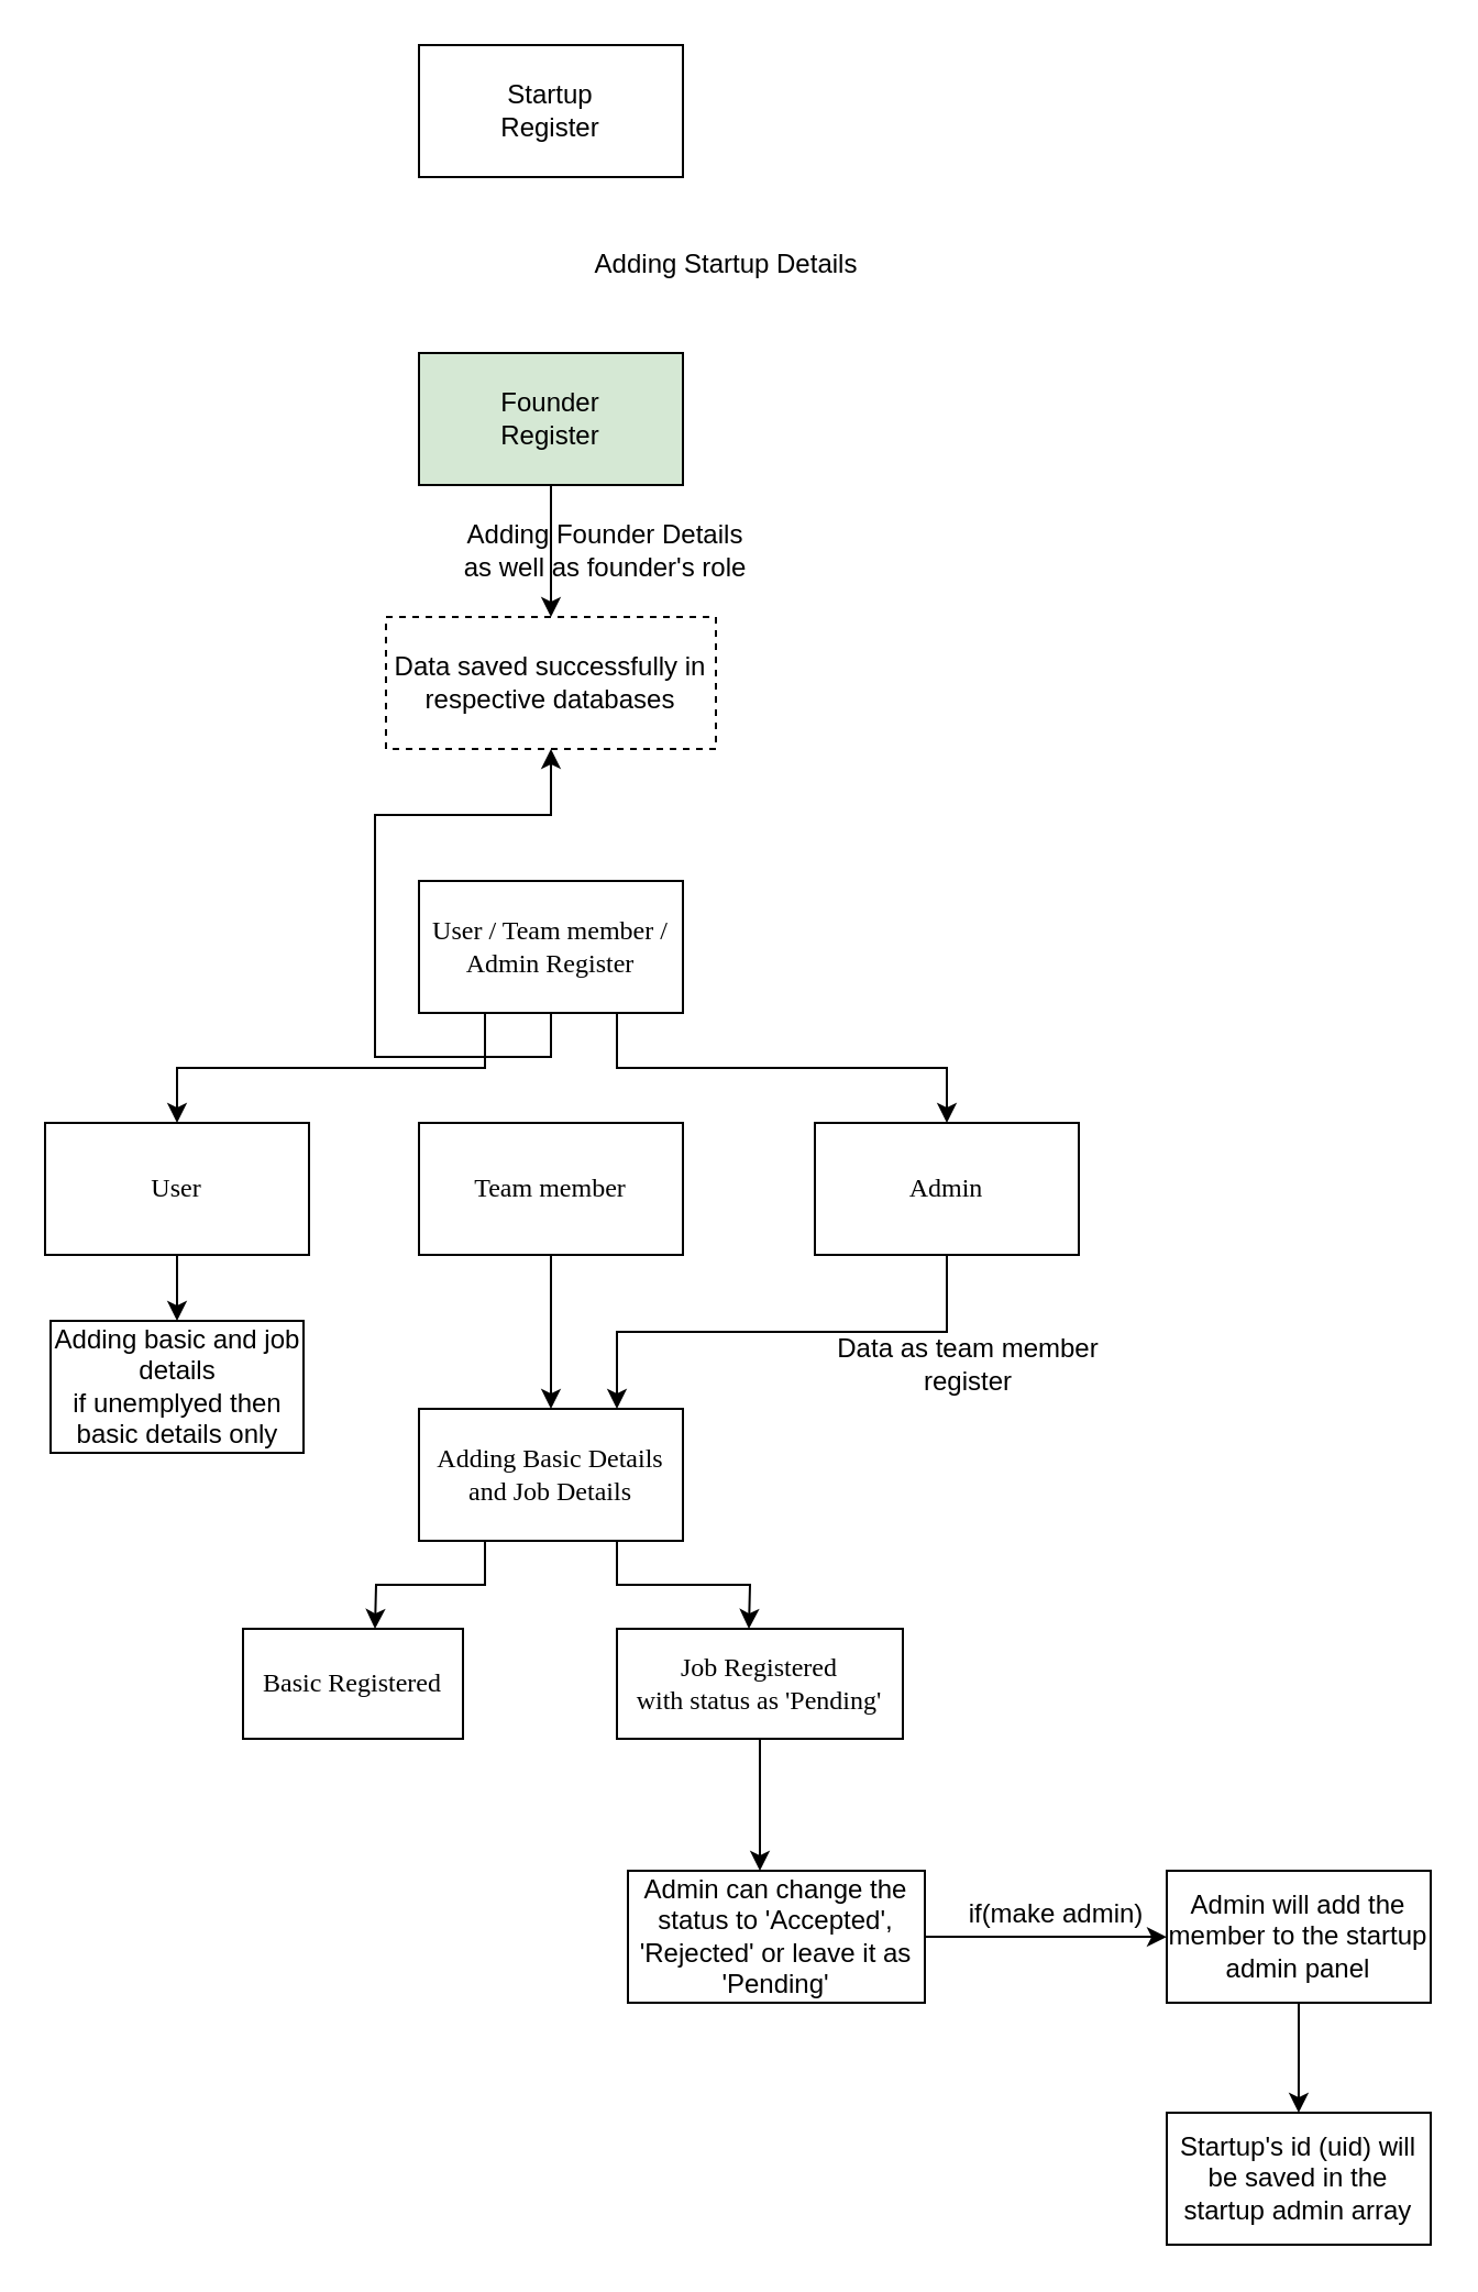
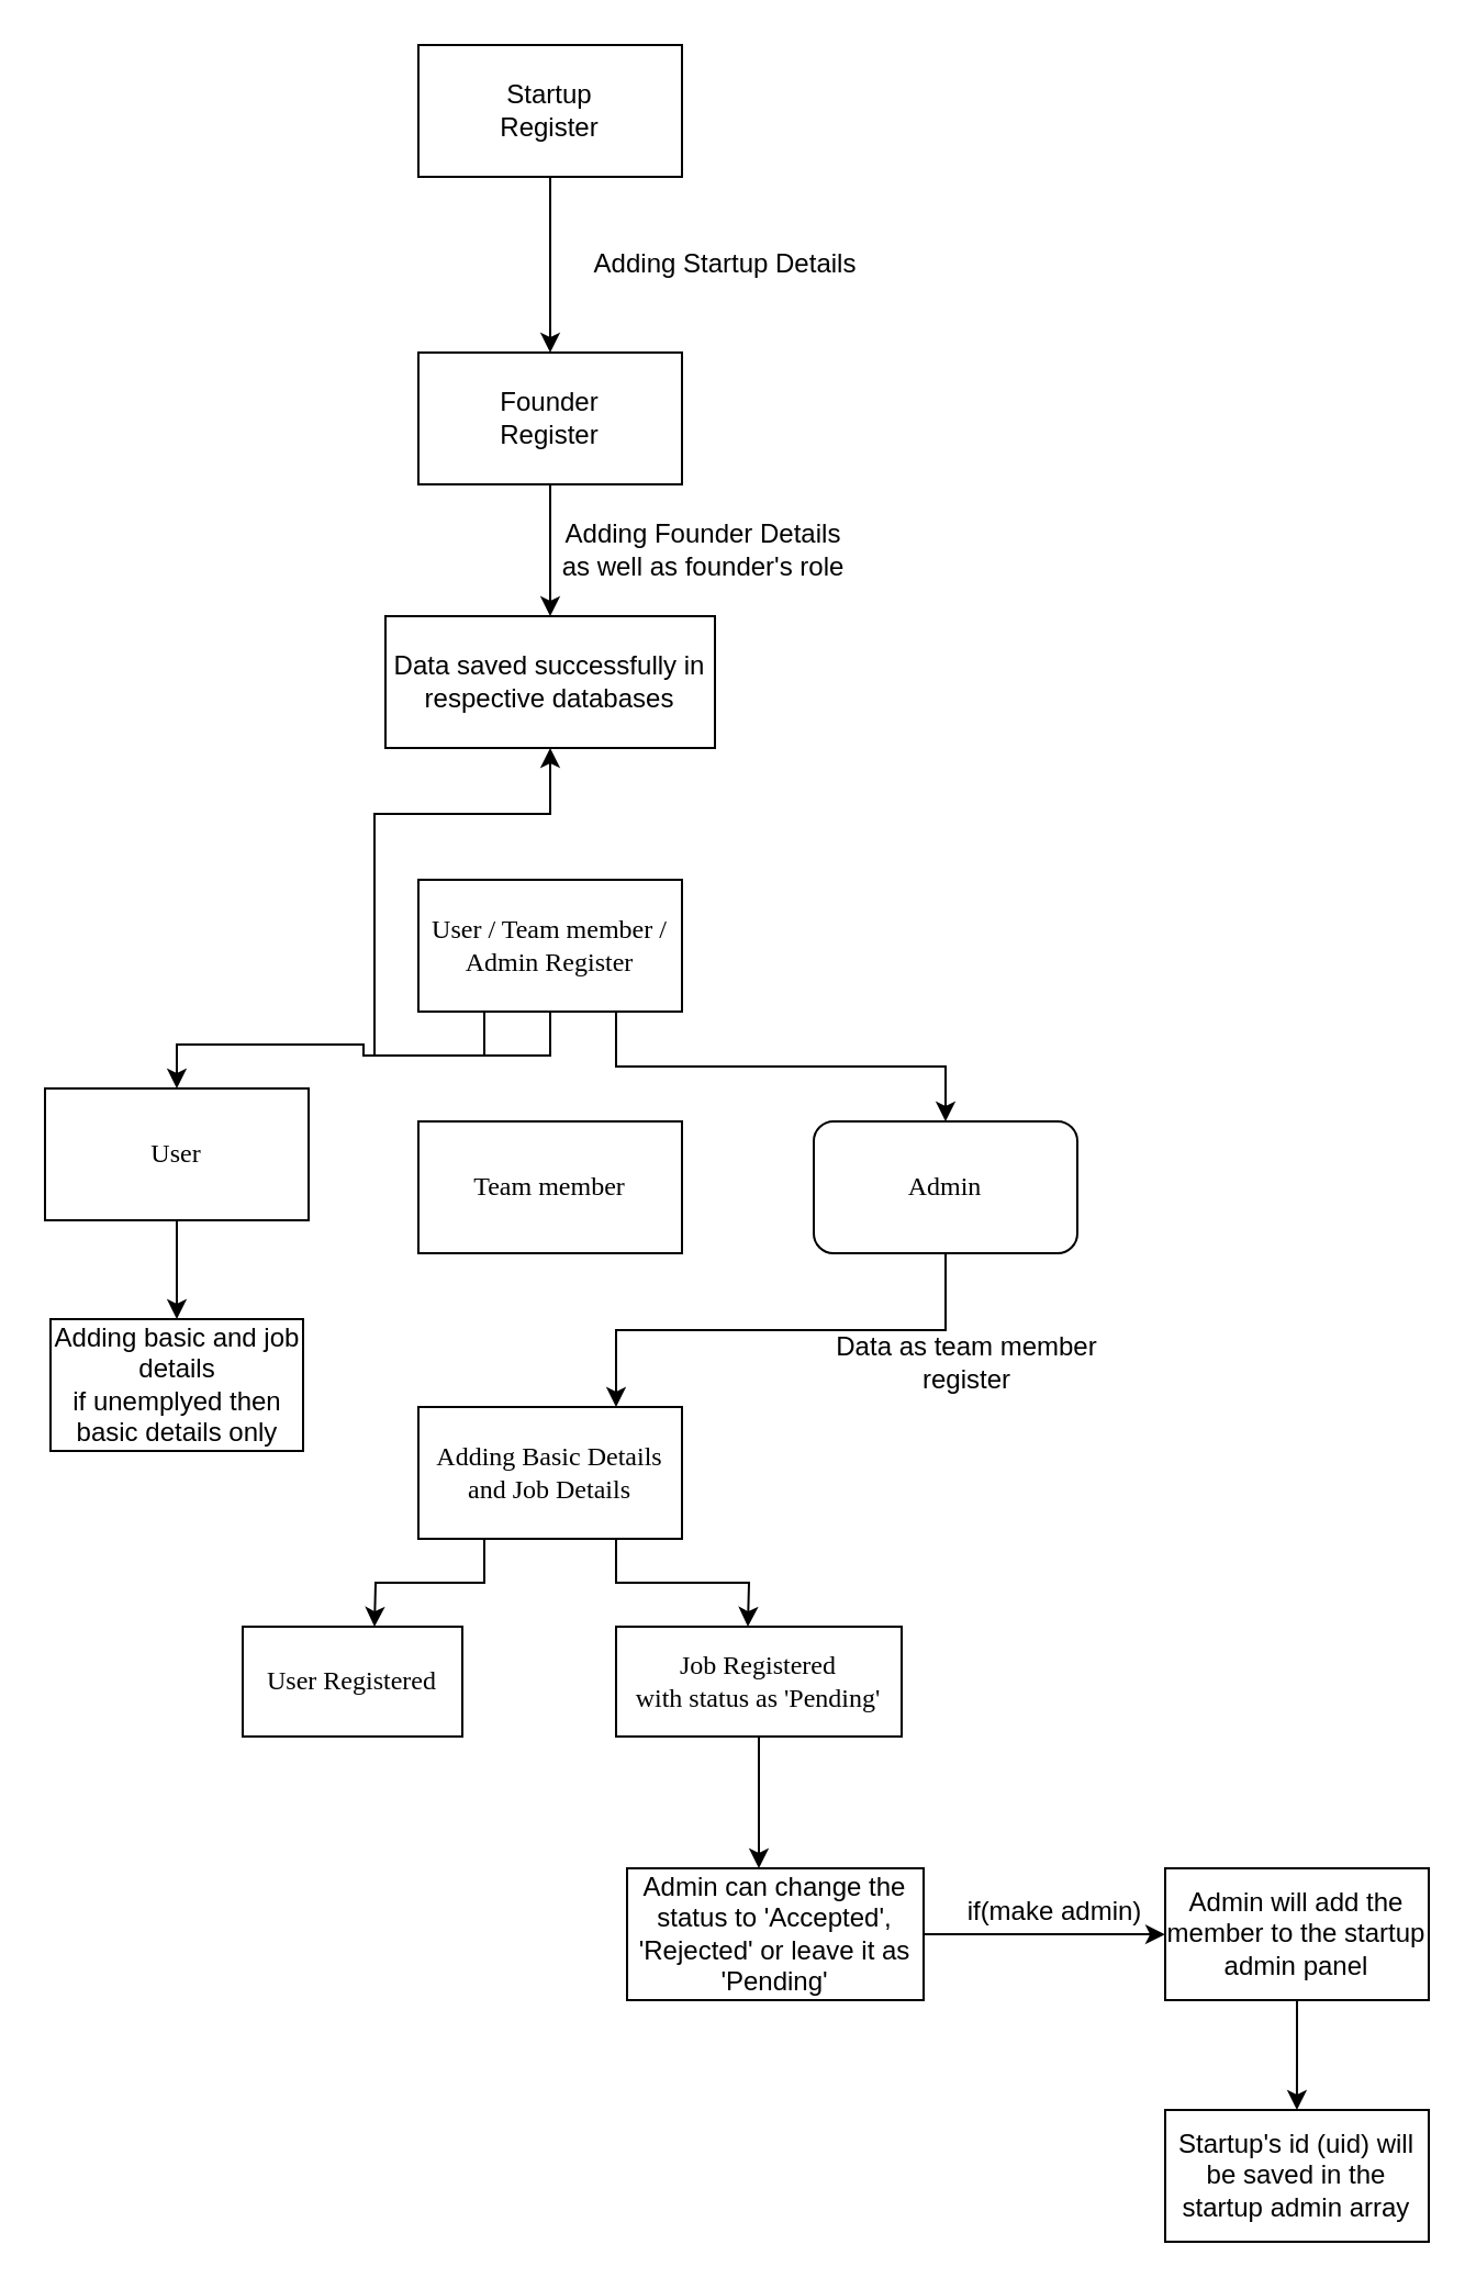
  <mxCell id="0" />
  <mxCell id="1" parent="0" />
+ <mxCell id="2" style="edgeStyle=orthogonalEdgeStyle;rounded=0;orthogonalLoop=1;jettySize=auto;html=1;entryX=0.5;entryY=0;entryDx=0;entryDy=0;" parent="1" source="3" target="5" edge="1"><mxGeometry relative="1" as="geometry" /></mxCell>
  <mxCell id="3" value="&lt;div&gt;Startup&lt;/div&gt;&lt;div&gt;Register&lt;br&gt;&lt;/div&gt;" style="rounded=0;whiteSpace=wrap;html=1;" parent="1" vertex="1"><mxGeometry x="190" y="20" width="120" height="60" as="geometry" /></mxCell>
  <mxCell id="4" style="edgeStyle=orthogonalEdgeStyle;rounded=0;orthogonalLoop=1;jettySize=auto;html=1;exitX=0.5;exitY=1;exitDx=0;exitDy=0;entryX=0.5;entryY=0;entryDx=0;entryDy=0;" parent="1" source="5" target="7" edge="1"><mxGeometry relative="1" as="geometry" /></mxCell>
- <mxCell id="5" value="&lt;div&gt;Founder&lt;/div&gt;&lt;div&gt;Register&lt;br&gt;&lt;/div&gt;" style="rounded=0;whiteSpace=wrap;html=1;fillColor=#d5e8d4;" parent="1" vertex="1"><mxGeometry x="190" y="160" width="120" height="60" as="geometry" /></mxCell>
+ <mxCell id="5" value="&lt;div&gt;Founder&lt;/div&gt;&lt;div&gt;Register&lt;br&gt;&lt;/div&gt;" style="rounded=0;whiteSpace=wrap;html=1;" parent="1" vertex="1"><mxGeometry x="190" y="160" width="120" height="60" as="geometry" /></mxCell>
  <mxCell id="6" value="Adding Startup Details" style="text;html=1;strokeColor=none;fillColor=none;align=center;verticalAlign=middle;whiteSpace=wrap;rounded=0;" parent="1" vertex="1"><mxGeometry x="260" y="110" width="140" height="20" as="geometry" /></mxCell>
- <mxCell id="7" value="Data saved successfully in respective databases" style="rounded=0;whiteSpace=wrap;html=1;dashed=1;" parent="1" vertex="1"><mxGeometry x="175" y="280" width="150" height="60" as="geometry" /></mxCell>
- <mxCell id="8" value="Adding Founder Details as well as founder's role" style="text;html=1;strokeColor=none;fillColor=none;align=center;verticalAlign=middle;whiteSpace=wrap;rounded=0;" parent="1" vertex="1"><mxGeometry x="205" y="240" width="140" height="20" as="geometry" /></mxCell>
+ <mxCell id="7" value="Data saved successfully in respective databases" style="rounded=0;whiteSpace=wrap;html=1;" parent="1" vertex="1"><mxGeometry x="175" y="280" width="150" height="60" as="geometry" /></mxCell>
+ <mxCell id="8" value="Adding Founder Details as well as founder's role" style="text;html=1;strokeColor=none;fillColor=none;align=center;verticalAlign=middle;whiteSpace=wrap;rounded=0;" parent="1" vertex="1"><mxGeometry x="250" y="240" width="140" height="20" as="geometry" /></mxCell>
  <mxCell id="9" style="edgeStyle=orthogonalEdgeStyle;rounded=0;orthogonalLoop=1;jettySize=auto;html=1;exitX=0.25;exitY=1;exitDx=0;exitDy=0;entryX=0.5;entryY=0;entryDx=0;entryDy=0;" parent="1" source="12" target="14" edge="1"><mxGeometry relative="1" as="geometry" /></mxCell>
  <mxCell id="10" style="edgeStyle=orthogonalEdgeStyle;rounded=0;orthogonalLoop=1;jettySize=auto;html=1;exitX=0.75;exitY=1;exitDx=0;exitDy=0;entryX=0.5;entryY=0;entryDx=0;entryDy=0;" parent="1" source="12" target="18" edge="1"><mxGeometry relative="1" as="geometry" /></mxCell>
  <mxCell id="11" style="edgeStyle=orthogonalEdgeStyle;rounded=0;orthogonalLoop=1;jettySize=auto;html=1;exitX=0.5;exitY=1;exitDx=0;exitDy=0;" parent="1" source="12" target="7" edge="1"><mxGeometry relative="1" as="geometry" /></mxCell>
  <mxCell id="12" value="&lt;font face=&quot;Verdana&quot;&gt;&lt;font face=&quot;Georgia&quot;&gt;User / Team member / Admin Register&lt;/font&gt;&lt;br&gt;&lt;/font&gt;" style="rounded=0;whiteSpace=wrap;html=1;" parent="1" vertex="1"><mxGeometry x="190" y="400" width="120" height="60" as="geometry" /></mxCell>
  <mxCell id="13" style="edgeStyle=orthogonalEdgeStyle;rounded=0;orthogonalLoop=1;jettySize=auto;html=1;entryX=0.5;entryY=0;entryDx=0;entryDy=0;" parent="1" source="14" target="27" edge="1"><mxGeometry relative="1" as="geometry" /></mxCell>
- <mxCell id="14" value="&lt;font face=&quot;Georgia&quot;&gt;User&lt;/font&gt;" style="rounded=0;whiteSpace=wrap;html=1;" parent="1" vertex="1"><mxGeometry x="20" y="510" width="120" height="60" as="geometry" /></mxCell>
- <mxCell id="15" style="edgeStyle=orthogonalEdgeStyle;rounded=0;orthogonalLoop=1;jettySize=auto;html=1;" parent="1" source="16" target="21" edge="1"><mxGeometry relative="1" as="geometry" /></mxCell>
+ <mxCell id="14" value="&lt;font face=&quot;Georgia&quot;&gt;User&lt;/font&gt;" style="rounded=0;whiteSpace=wrap;html=1;" parent="1" vertex="1"><mxGeometry x="20" y="495" width="120" height="60" as="geometry" /></mxCell>
  <mxCell id="16" value="&lt;font face=&quot;Verdana&quot;&gt;&lt;font face=&quot;Georgia&quot;&gt;Team member&lt;/font&gt;&lt;br&gt;&lt;/font&gt;" style="rounded=0;whiteSpace=wrap;html=1;" parent="1" vertex="1"><mxGeometry x="190" y="510" width="120" height="60" as="geometry" /></mxCell>
  <mxCell id="17" style="edgeStyle=orthogonalEdgeStyle;rounded=0;orthogonalLoop=1;jettySize=auto;html=1;exitX=0.5;exitY=1;exitDx=0;exitDy=0;entryX=0.75;entryY=0;entryDx=0;entryDy=0;" parent="1" source="18" target="21" edge="1"><mxGeometry relative="1" as="geometry" /></mxCell>
- <mxCell id="18" value="&lt;font face=&quot;Georgia&quot;&gt;Admin&lt;/font&gt;" style="rounded=0;whiteSpace=wrap;html=1;" parent="1" vertex="1"><mxGeometry x="370" y="510" width="120" height="60" as="geometry" /></mxCell>
+ <mxCell id="18" value="&lt;font face=&quot;Georgia&quot;&gt;Admin&lt;/font&gt;" style="whiteSpace=wrap;html=1;rounded=1;" parent="1" vertex="1"><mxGeometry x="370" y="510" width="120" height="60" as="geometry" /></mxCell>
  <mxCell id="19" style="edgeStyle=orthogonalEdgeStyle;rounded=0;orthogonalLoop=1;jettySize=auto;html=1;exitX=0.25;exitY=1;exitDx=0;exitDy=0;" parent="1" source="21" edge="1"><mxGeometry relative="1" as="geometry"><mxPoint x="170" y="740" as="targetPoint" /></mxGeometry></mxCell>
  <mxCell id="20" style="edgeStyle=orthogonalEdgeStyle;rounded=0;orthogonalLoop=1;jettySize=auto;html=1;exitX=0.75;exitY=1;exitDx=0;exitDy=0;" parent="1" source="21" edge="1"><mxGeometry relative="1" as="geometry"><mxPoint x="340" y="740" as="targetPoint" /></mxGeometry></mxCell>
  <mxCell id="21" value="&lt;div&gt;&lt;font face=&quot;Georgia&quot;&gt;Adding Basic Details&lt;br&gt;&lt;/font&gt;&lt;/div&gt;&lt;div&gt;&lt;font face=&quot;Georgia&quot;&gt;and Job Details&lt;/font&gt;&lt;br&gt;&lt;/div&gt;" style="rounded=0;whiteSpace=wrap;html=1;" parent="1" vertex="1"><mxGeometry x="190" y="640" width="120" height="60" as="geometry" /></mxCell>
- <mxCell id="22" value="&lt;font face=&quot;Georgia&quot;&gt;Basic Registered&lt;br&gt;&lt;/font&gt;" style="rounded=0;whiteSpace=wrap;html=1;" parent="1" vertex="1"><mxGeometry x="110" y="740" width="100" height="50" as="geometry" /></mxCell>
+ <mxCell id="22" value="&lt;font face=&quot;Georgia&quot;&gt;User Registered&lt;br&gt;&lt;/font&gt;" style="rounded=0;whiteSpace=wrap;html=1;" parent="1" vertex="1"><mxGeometry x="110" y="740" width="100" height="50" as="geometry" /></mxCell>
  <mxCell id="23" style="edgeStyle=orthogonalEdgeStyle;rounded=0;orthogonalLoop=1;jettySize=auto;html=1;" parent="1" source="24" edge="1"><mxGeometry relative="1" as="geometry"><mxPoint x="345" y="850" as="targetPoint" /></mxGeometry></mxCell>
  <mxCell id="24" value="&lt;div&gt;&lt;font face=&quot;Georgia&quot;&gt;Job Registered&lt;br&gt;&lt;/font&gt;&lt;/div&gt;&lt;div&gt;&lt;font face=&quot;Georgia&quot;&gt;with status as 'Pending'&lt;/font&gt;&lt;br&gt;&lt;/div&gt;" style="rounded=0;whiteSpace=wrap;html=1;" parent="1" vertex="1"><mxGeometry x="280" y="740" width="130" height="50" as="geometry" /></mxCell>
  <mxCell id="25" style="edgeStyle=orthogonalEdgeStyle;rounded=0;orthogonalLoop=1;jettySize=auto;html=1;exitX=1;exitY=0.5;exitDx=0;exitDy=0;" parent="1" source="26" edge="1"><mxGeometry relative="1" as="geometry"><mxPoint x="530" y="880.069" as="targetPoint" /></mxGeometry></mxCell>
  <mxCell id="26" value="Admin can change the status to 'Accepted', 'Rejected' or leave it as 'Pending'" style="rounded=0;whiteSpace=wrap;html=1;" parent="1" vertex="1"><mxGeometry x="285" y="850" width="135" height="60" as="geometry" /></mxCell>
  <mxCell id="27" value="Adding basic and job details&lt;br&gt;if unemplyed then basic details only" style="rounded=0;whiteSpace=wrap;html=1;" parent="1" vertex="1"><mxGeometry x="22.5" y="600" width="115" height="60" as="geometry" /></mxCell>
  <mxCell id="28" value="Data as team member register" style="text;html=1;strokeColor=none;fillColor=none;align=center;verticalAlign=middle;whiteSpace=wrap;rounded=0;" parent="1" vertex="1"><mxGeometry x="370" y="610" width="140" height="20" as="geometry" /></mxCell>
  <mxCell id="29" value="if(make admin)" style="text;html=1;strokeColor=none;fillColor=none;align=center;verticalAlign=middle;whiteSpace=wrap;rounded=0;" parent="1" vertex="1"><mxGeometry x="430" y="860" width="100" height="20" as="geometry" /></mxCell>
  <mxCell id="30" style="edgeStyle=orthogonalEdgeStyle;rounded=0;orthogonalLoop=1;jettySize=auto;html=1;exitX=0.5;exitY=1;exitDx=0;exitDy=0;" parent="1" source="31" edge="1"><mxGeometry relative="1" as="geometry"><mxPoint x="589.966" y="960" as="targetPoint" /></mxGeometry></mxCell>
  <mxCell id="31" value="Admin will add the member to the startup admin panel" style="rounded=0;whiteSpace=wrap;html=1;" parent="1" vertex="1"><mxGeometry x="530" y="850" width="120" height="60" as="geometry" /></mxCell>
  <mxCell id="32" value="Startup's id (uid) will be saved in the startup admin array" style="rounded=0;whiteSpace=wrap;html=1;" parent="1" vertex="1"><mxGeometry x="530" y="960" width="120" height="60" as="geometry" /></mxCell>
